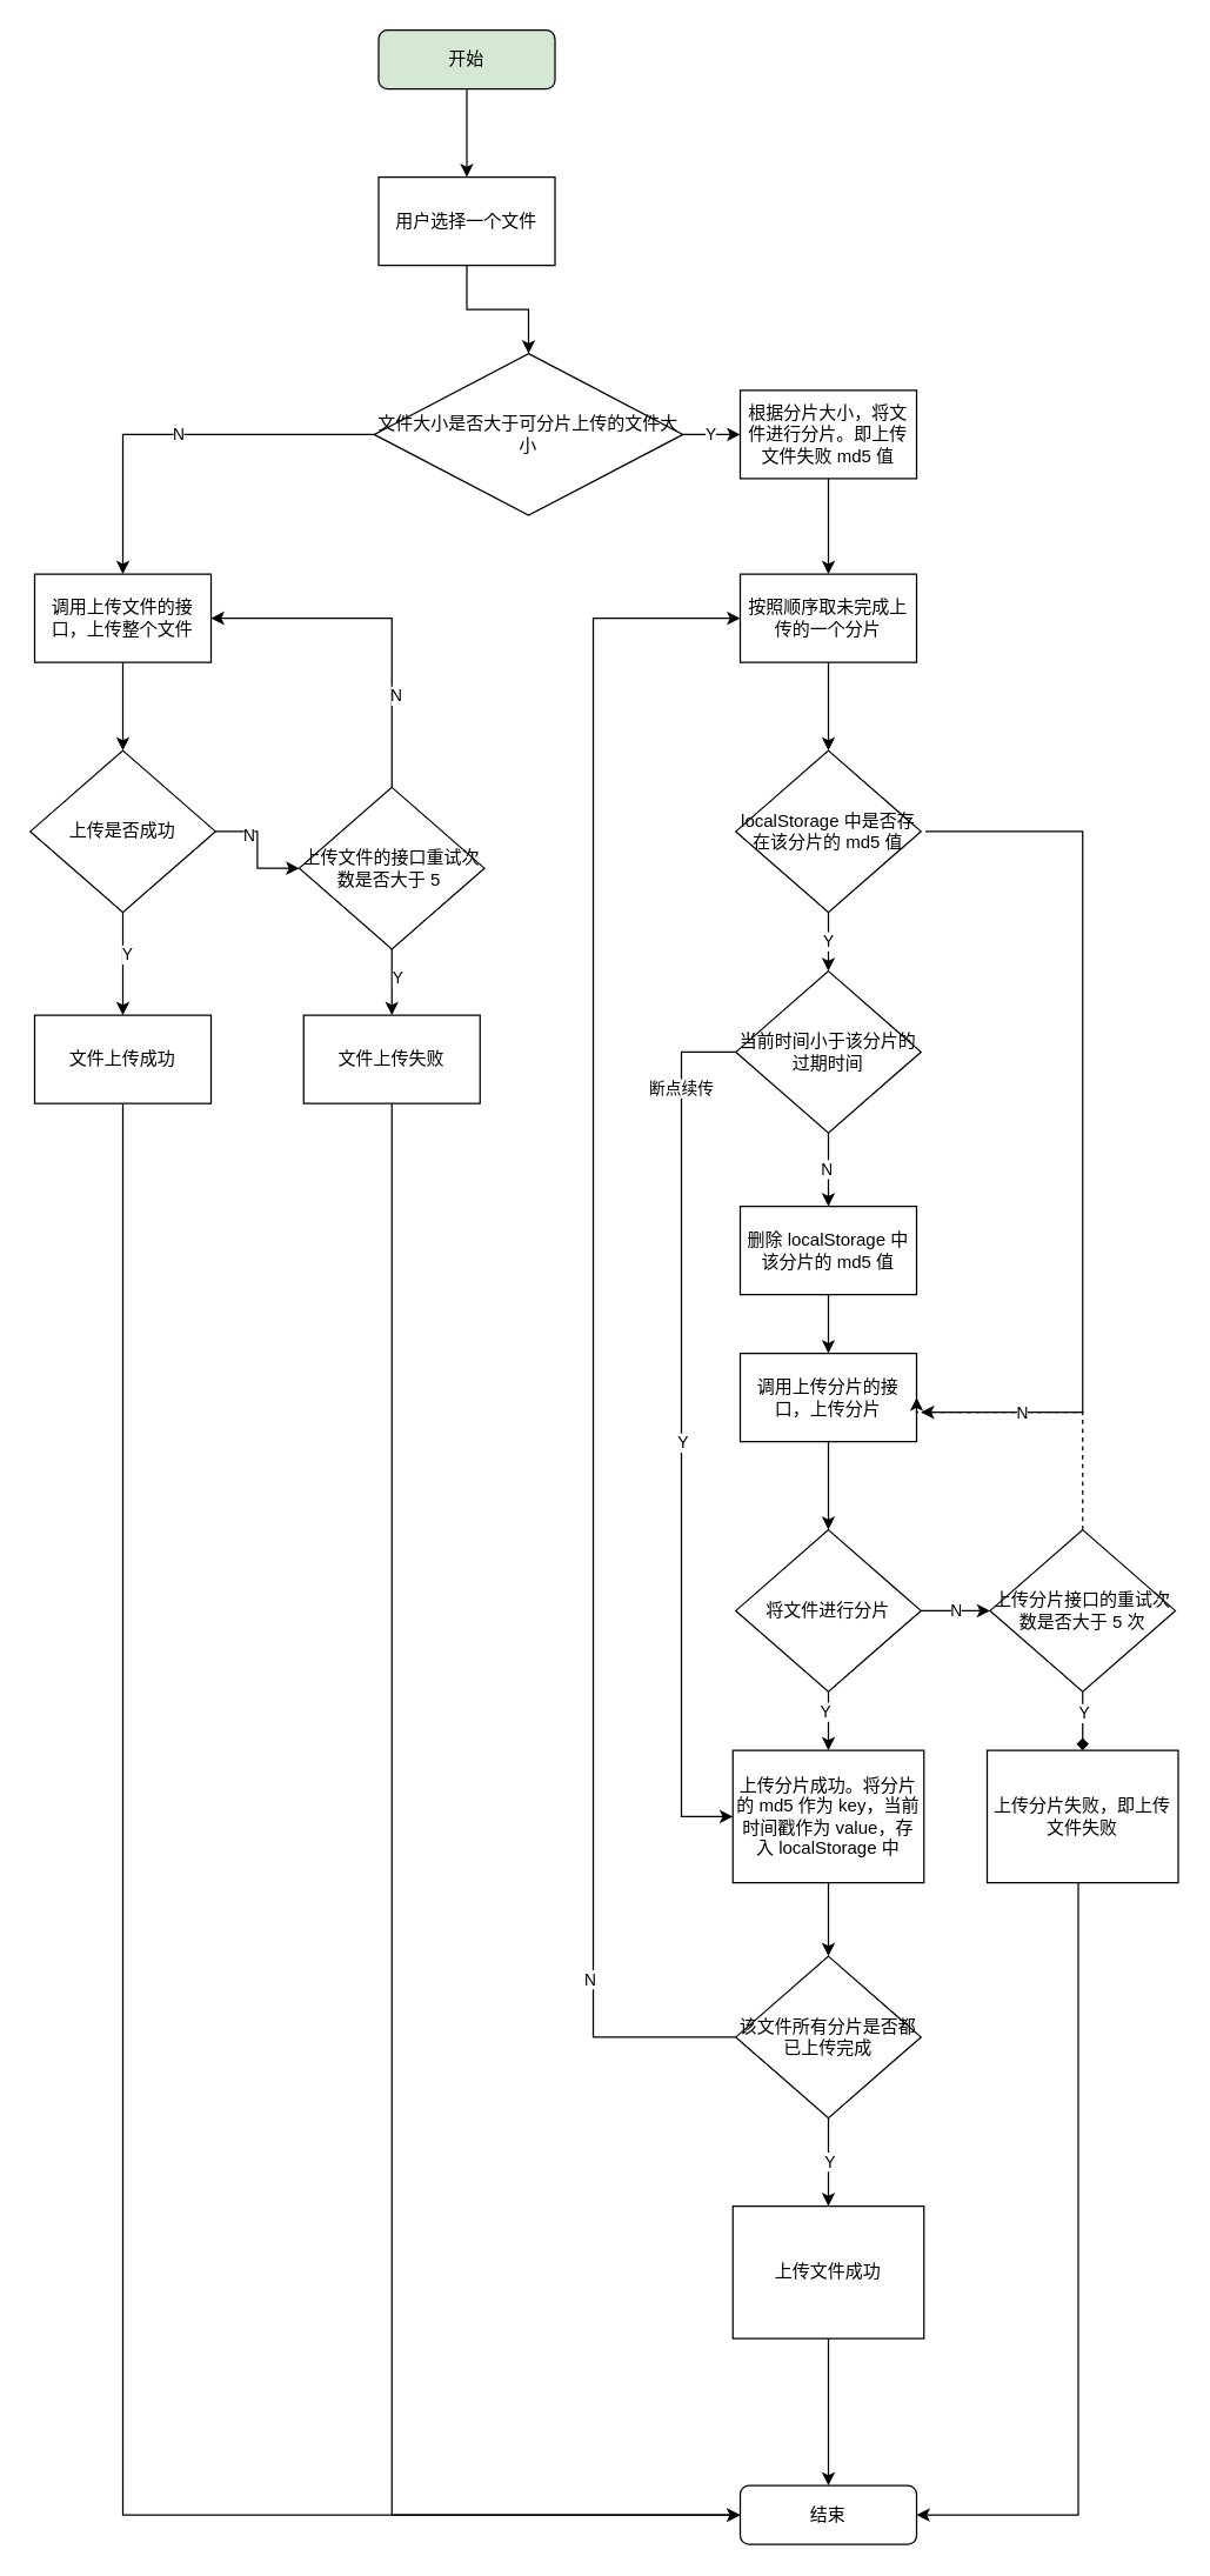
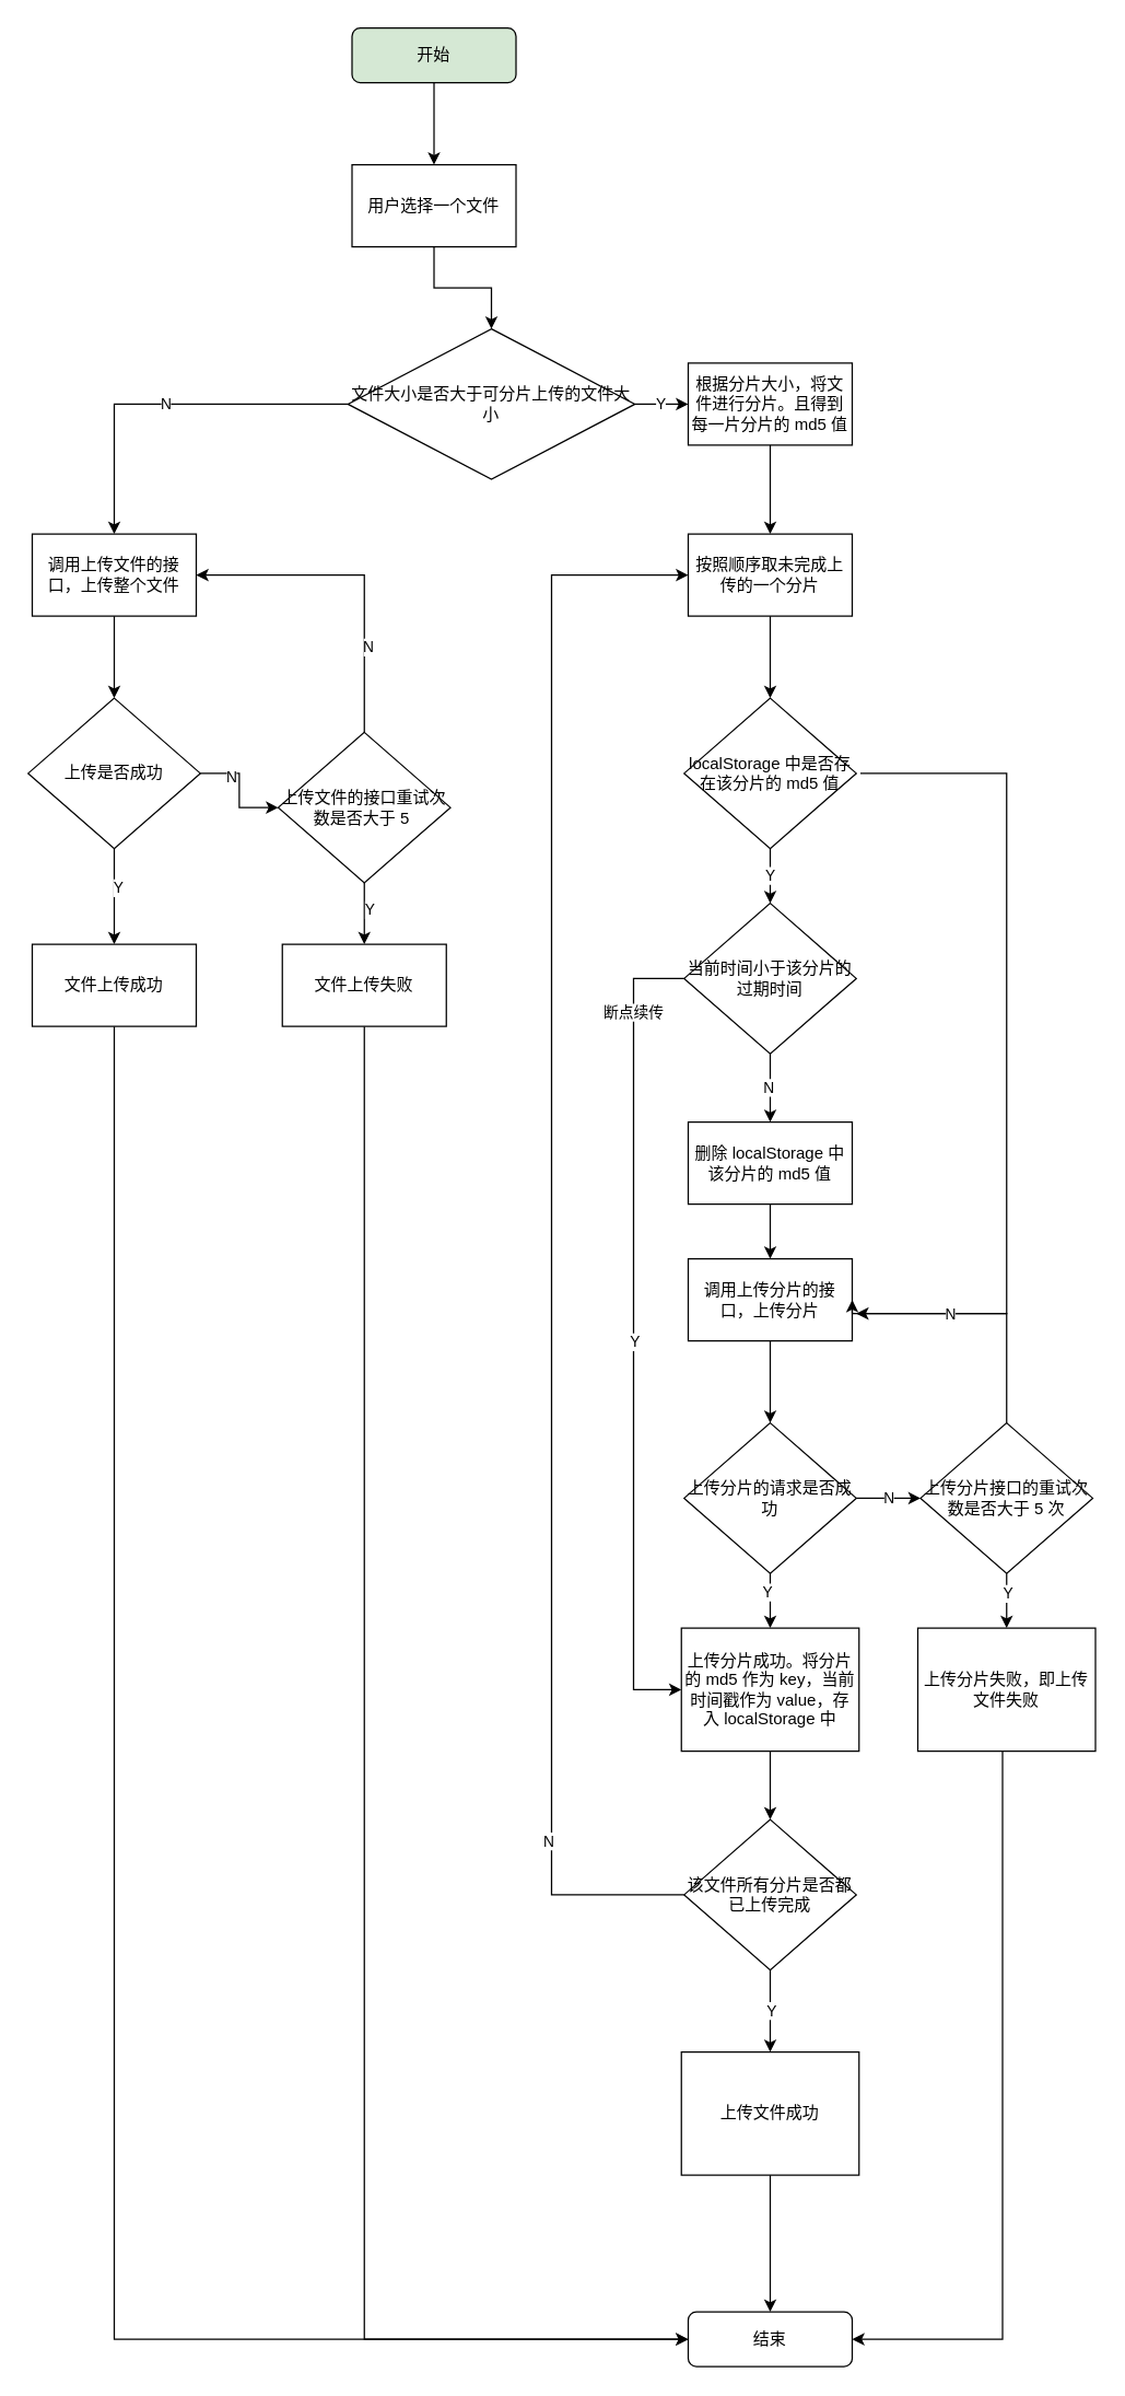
  <mxCell id="0" />
  <mxCell id="1" parent="0" />
  <mxCell id="2" style="edgeStyle=orthogonalEdgeStyle;rounded=0;orthogonalLoop=1;jettySize=auto;html=1;exitX=0.5;exitY=1;exitDx=0;exitDy=0;entryX=0.5;entryY=0;entryDx=0;entryDy=0;" edge="1" parent="1" source="3" target="5"><mxGeometry relative="1" as="geometry" /></mxCell>
  <mxCell id="3" value="开始" style="rounded=1;whiteSpace=wrap;html=1;fontSize=12;glass=0;strokeWidth=1;shadow=0;fillColor=#d5e8d4;" parent="1" vertex="1"><mxGeometry x="257" y="20" width="120" height="40" as="geometry" /></mxCell>
  <mxCell id="4" style="edgeStyle=orthogonalEdgeStyle;rounded=0;orthogonalLoop=1;jettySize=auto;html=1;entryX=0.5;entryY=0;entryDx=0;entryDy=0;" edge="1" parent="1" source="5" target="8"><mxGeometry relative="1" as="geometry" /></mxCell>
  <mxCell id="5" value="用户选择一个文件" style="rounded=0;whiteSpace=wrap;html=1;" vertex="1" parent="1"><mxGeometry x="257" y="120" width="120" height="60" as="geometry" /></mxCell>
  <mxCell id="6" value="N" style="edgeStyle=orthogonalEdgeStyle;rounded=0;orthogonalLoop=1;jettySize=auto;html=1;entryX=0.5;entryY=0;entryDx=0;entryDy=0;" edge="1" parent="1" source="8" target="10"><mxGeometry relative="1" as="geometry" /></mxCell>
  <mxCell id="7" value="Y" style="edgeStyle=orthogonalEdgeStyle;rounded=0;orthogonalLoop=1;jettySize=auto;html=1;entryX=0;entryY=0.5;entryDx=0;entryDy=0;" edge="1" parent="1" source="8" target="26"><mxGeometry relative="1" as="geometry" /></mxCell>
  <mxCell id="8" value="文件大小是否大于可分片上传的文件大小" style="rhombus;whiteSpace=wrap;html=1;" vertex="1" parent="1"><mxGeometry x="254" y="240" width="210" height="110" as="geometry" /></mxCell>
  <mxCell id="9" style="edgeStyle=orthogonalEdgeStyle;rounded=0;orthogonalLoop=1;jettySize=auto;html=1;entryX=0.5;entryY=0;entryDx=0;entryDy=0;" edge="1" parent="1" source="10" target="15"><mxGeometry relative="1" as="geometry" /></mxCell>
  <mxCell id="10" value="调用上传文件的接口，上传整个文件" style="rounded=0;whiteSpace=wrap;html=1;" vertex="1" parent="1"><mxGeometry x="23" y="390" width="120" height="60" as="geometry" /></mxCell>
  <mxCell id="11" value="" style="edgeStyle=orthogonalEdgeStyle;rounded=0;orthogonalLoop=1;jettySize=auto;html=1;" edge="1" parent="1" source="15" target="20"><mxGeometry relative="1" as="geometry" /></mxCell>
  <mxCell id="12" value="N" style="edgeLabel;html=1;align=center;verticalAlign=middle;resizable=0;points=[];" vertex="1" connectable="0" parent="11"><mxGeometry x="-0.462" y="-2" relative="1" as="geometry"><mxPoint as="offset" /></mxGeometry></mxCell>
  <mxCell id="13" style="edgeStyle=orthogonalEdgeStyle;rounded=0;orthogonalLoop=1;jettySize=auto;html=1;entryX=0.5;entryY=0;entryDx=0;entryDy=0;" edge="1" parent="1" source="15" target="24"><mxGeometry relative="1" as="geometry" /></mxCell>
  <mxCell id="14" value="Y" style="edgeLabel;html=1;align=center;verticalAlign=middle;resizable=0;points=[];" vertex="1" connectable="0" parent="13"><mxGeometry x="-0.191" y="2" relative="1" as="geometry"><mxPoint as="offset" /></mxGeometry></mxCell>
  <mxCell id="15" value="上传是否成功" style="rhombus;whiteSpace=wrap;html=1;" vertex="1" parent="1"><mxGeometry x="20" y="510" width="126" height="110" as="geometry" /></mxCell>
  <mxCell id="16" style="edgeStyle=orthogonalEdgeStyle;rounded=0;orthogonalLoop=1;jettySize=auto;html=1;entryX=1;entryY=0.5;entryDx=0;entryDy=0;" edge="1" parent="1" source="20" target="10"><mxGeometry relative="1" as="geometry"><Array as="points"><mxPoint x="266" y="420" /></Array></mxGeometry></mxCell>
  <mxCell id="17" value="N" style="edgeLabel;html=1;align=center;verticalAlign=middle;resizable=0;points=[];" vertex="1" connectable="0" parent="16"><mxGeometry x="-0.474" y="-2" relative="1" as="geometry"><mxPoint as="offset" /></mxGeometry></mxCell>
  <mxCell id="18" style="edgeStyle=orthogonalEdgeStyle;rounded=0;orthogonalLoop=1;jettySize=auto;html=1;entryX=0.5;entryY=0;entryDx=0;entryDy=0;" edge="1" parent="1" source="20" target="22"><mxGeometry relative="1" as="geometry" /></mxCell>
  <mxCell id="19" value="Y" style="edgeLabel;html=1;align=center;verticalAlign=middle;resizable=0;points=[];" vertex="1" connectable="0" parent="18"><mxGeometry x="-0.143" y="3" relative="1" as="geometry"><mxPoint as="offset" /></mxGeometry></mxCell>
  <mxCell id="20" value="上传文件的接口重试次数是否大于 5&amp;nbsp;" style="rhombus;whiteSpace=wrap;html=1;" vertex="1" parent="1"><mxGeometry x="203" y="535" width="126" height="110" as="geometry" /></mxCell>
  <mxCell id="21" style="edgeStyle=orthogonalEdgeStyle;rounded=0;orthogonalLoop=1;jettySize=auto;html=1;entryX=0;entryY=0.5;entryDx=0;entryDy=0;" edge="1" parent="1" source="22" target="60"><mxGeometry relative="1" as="geometry"><Array as="points"><mxPoint x="266" y="1710" /></Array></mxGeometry></mxCell>
  <mxCell id="22" value="文件上传失败" style="rounded=0;whiteSpace=wrap;html=1;" vertex="1" parent="1"><mxGeometry x="206" y="690" width="120" height="60" as="geometry" /></mxCell>
  <mxCell id="23" style="edgeStyle=orthogonalEdgeStyle;rounded=0;orthogonalLoop=1;jettySize=auto;html=1;entryX=0;entryY=0.5;entryDx=0;entryDy=0;" edge="1" parent="1" source="24" target="60"><mxGeometry relative="1" as="geometry"><Array as="points"><mxPoint x="83" y="1710" /></Array></mxGeometry></mxCell>
  <mxCell id="24" value="文件上传成功" style="rounded=0;whiteSpace=wrap;html=1;" vertex="1" parent="1"><mxGeometry x="23" y="690" width="120" height="60" as="geometry" /></mxCell>
  <mxCell id="25" style="edgeStyle=orthogonalEdgeStyle;rounded=0;orthogonalLoop=1;jettySize=auto;html=1;entryX=0.5;entryY=0;entryDx=0;entryDy=0;" edge="1" parent="1" source="26" target="28"><mxGeometry relative="1" as="geometry" /></mxCell>
- <mxCell id="26" value="根据分片大小，将文件进行分片。即上传文件失败 md5 值" style="rounded=0;whiteSpace=wrap;html=1;" vertex="1" parent="1"><mxGeometry x="503" y="265" width="120" height="60" as="geometry" /></mxCell>
+ <mxCell id="26" value="根据分片大小，将文件进行分片。且得到每一片分片的 md5 值" style="rounded=0;whiteSpace=wrap;html=1;" vertex="1" parent="1"><mxGeometry x="503" y="265" width="120" height="60" as="geometry" /></mxCell>
  <mxCell id="27" style="edgeStyle=orthogonalEdgeStyle;rounded=0;orthogonalLoop=1;jettySize=auto;html=1;entryX=0.5;entryY=0;entryDx=0;entryDy=0;" edge="1" parent="1" source="28" target="31"><mxGeometry relative="1" as="geometry" /></mxCell>
  <mxCell id="28" value="按照顺序取未完成上传的一个分片" style="rounded=0;whiteSpace=wrap;html=1;" vertex="1" parent="1"><mxGeometry x="503" y="390" width="120" height="60" as="geometry" /></mxCell>
  <mxCell id="29" value="Y" style="edgeStyle=orthogonalEdgeStyle;rounded=0;orthogonalLoop=1;jettySize=auto;html=1;entryX=0.5;entryY=0;entryDx=0;entryDy=0;" edge="1" parent="1" source="31" target="37"><mxGeometry relative="1" as="geometry" /></mxCell>
  <mxCell id="30" style="edgeStyle=orthogonalEdgeStyle;rounded=0;orthogonalLoop=1;jettySize=auto;html=1;entryX=1;entryY=0.5;entryDx=0;entryDy=0;exitX=1;exitY=0.5;exitDx=0;exitDy=0;" edge="1" parent="1"><mxGeometry relative="1" as="geometry"><mxPoint x="626" y="960" as="targetPoint" /><mxPoint x="629" y="565" as="sourcePoint" /><Array as="points"><mxPoint x="736" y="565" /><mxPoint x="736" y="960" /></Array></mxGeometry></mxCell>
  <mxCell id="31" value="localStorage 中是否存在该分片的 md5 值" style="rhombus;whiteSpace=wrap;html=1;" vertex="1" parent="1"><mxGeometry x="500" y="510" width="126" height="110" as="geometry" /></mxCell>
  <mxCell id="32" style="edgeStyle=orthogonalEdgeStyle;rounded=0;orthogonalLoop=1;jettySize=auto;html=1;entryX=0.5;entryY=0;entryDx=0;entryDy=0;" edge="1" parent="1" source="37" target="39"><mxGeometry relative="1" as="geometry" /></mxCell>
  <mxCell id="33" value="N" style="edgeLabel;html=1;align=center;verticalAlign=middle;resizable=0;points=[];" vertex="1" connectable="0" parent="32"><mxGeometry x="-0.033" y="-2" relative="1" as="geometry"><mxPoint as="offset" /></mxGeometry></mxCell>
  <mxCell id="34" style="edgeStyle=orthogonalEdgeStyle;rounded=0;orthogonalLoop=1;jettySize=auto;html=1;entryX=0;entryY=0.5;entryDx=0;entryDy=0;" edge="1" parent="1" source="37" target="52"><mxGeometry relative="1" as="geometry"><mxPoint x="463" y="1240" as="targetPoint" /><Array as="points"><mxPoint x="463" y="715" /><mxPoint x="463" y="1235" /></Array></mxGeometry></mxCell>
  <mxCell id="35" value="Y" style="edgeLabel;html=1;align=center;verticalAlign=middle;resizable=0;points=[];" vertex="1" connectable="0" parent="34"><mxGeometry x="0.006" y="3" relative="1" as="geometry"><mxPoint x="-3" y="4.5" as="offset" /></mxGeometry></mxCell>
  <mxCell id="36" value="断点续传" style="edgeLabel;html=1;align=center;verticalAlign=middle;resizable=0;points=[];" vertex="1" connectable="0" parent="34"><mxGeometry x="-0.793" y="-1" relative="1" as="geometry"><mxPoint as="offset" /></mxGeometry></mxCell>
  <mxCell id="37" value="当前时间小于该分片的过期时间" style="rhombus;whiteSpace=wrap;html=1;" vertex="1" parent="1"><mxGeometry x="500" y="660" width="126" height="110" as="geometry" /></mxCell>
  <mxCell id="38" style="edgeStyle=orthogonalEdgeStyle;rounded=0;orthogonalLoop=1;jettySize=auto;html=1;entryX=0.5;entryY=0;entryDx=0;entryDy=0;" edge="1" parent="1" source="39" target="41"><mxGeometry relative="1" as="geometry" /></mxCell>
  <mxCell id="39" value="删除 localStorage 中该分片的 md5 值" style="rounded=0;whiteSpace=wrap;html=1;" vertex="1" parent="1"><mxGeometry x="503" y="820" width="120" height="60" as="geometry" /></mxCell>
  <mxCell id="40" style="edgeStyle=orthogonalEdgeStyle;rounded=0;orthogonalLoop=1;jettySize=auto;html=1;entryX=0.5;entryY=0;entryDx=0;entryDy=0;" edge="1" parent="1" source="41" target="45"><mxGeometry relative="1" as="geometry" /></mxCell>
  <mxCell id="41" value="调用上传分片的接口，上传分片" style="rounded=0;whiteSpace=wrap;html=1;" vertex="1" parent="1"><mxGeometry x="503" y="920" width="120" height="60" as="geometry" /></mxCell>
  <mxCell id="42" value="N" style="edgeStyle=orthogonalEdgeStyle;rounded=0;orthogonalLoop=1;jettySize=auto;html=1;exitX=1;exitY=0.5;exitDx=0;exitDy=0;entryX=0;entryY=0.5;entryDx=0;entryDy=0;" edge="1" parent="1" source="45" target="50"><mxGeometry relative="1" as="geometry" /></mxCell>
  <mxCell id="43" style="edgeStyle=orthogonalEdgeStyle;rounded=0;orthogonalLoop=1;jettySize=auto;html=1;entryX=0.5;entryY=0;entryDx=0;entryDy=0;" edge="1" parent="1" source="45" target="52"><mxGeometry relative="1" as="geometry" /></mxCell>
  <mxCell id="44" value="Y" style="edgeLabel;html=1;align=center;verticalAlign=middle;resizable=0;points=[];" vertex="1" connectable="0" parent="43"><mxGeometry x="-0.333" y="-3" relative="1" as="geometry"><mxPoint as="offset" /></mxGeometry></mxCell>
- <mxCell id="45" value="将文件进行分片" style="rhombus;whiteSpace=wrap;html=1;" vertex="1" parent="1"><mxGeometry x="500" y="1040" width="126" height="110" as="geometry" /></mxCell>
- <mxCell id="46" style="edgeStyle=orthogonalEdgeStyle;rounded=0;orthogonalLoop=1;jettySize=auto;html=1;entryX=1;entryY=0.5;entryDx=0;entryDy=0;dashed=1;" edge="1" parent="1" source="50" target="41"><mxGeometry relative="1" as="geometry"><Array as="points"><mxPoint x="736" y="960" /></Array></mxGeometry></mxCell>
+ <mxCell id="45" value="上传分片的请求是否成功" style="rhombus;whiteSpace=wrap;html=1;" vertex="1" parent="1"><mxGeometry x="500" y="1040" width="126" height="110" as="geometry" /></mxCell>
+ <mxCell id="46" style="edgeStyle=orthogonalEdgeStyle;rounded=0;orthogonalLoop=1;jettySize=auto;html=1;entryX=1;entryY=0.5;entryDx=0;entryDy=0;" edge="1" parent="1" source="50" target="41"><mxGeometry relative="1" as="geometry"><Array as="points"><mxPoint x="736" y="960" /></Array></mxGeometry></mxCell>
  <mxCell id="47" value="N" style="edgeLabel;html=1;align=center;verticalAlign=middle;resizable=0;points=[];" vertex="1" connectable="0" parent="46"><mxGeometry x="0.199" relative="1" as="geometry"><mxPoint as="offset" /></mxGeometry></mxCell>
- <mxCell id="48" style="edgeStyle=orthogonalEdgeStyle;rounded=0;orthogonalLoop=1;jettySize=auto;html=1;entryX=0.5;entryY=0;entryDx=0;entryDy=0;endArrow=diamond;" edge="1" parent="1" source="50" target="59"><mxGeometry relative="1" as="geometry" /></mxCell>
+ <mxCell id="48" style="edgeStyle=orthogonalEdgeStyle;rounded=0;orthogonalLoop=1;jettySize=auto;html=1;entryX=0.5;entryY=0;entryDx=0;entryDy=0;" edge="1" parent="1" source="50" target="59"><mxGeometry relative="1" as="geometry" /></mxCell>
  <mxCell id="49" value="Y" style="edgeLabel;html=1;align=center;verticalAlign=middle;resizable=0;points=[];" vertex="1" connectable="0" parent="48"><mxGeometry x="-0.292" relative="1" as="geometry"><mxPoint as="offset" /></mxGeometry></mxCell>
  <mxCell id="50" value="上传分片接口的重试次数是否大于 5 次" style="rhombus;whiteSpace=wrap;html=1;" vertex="1" parent="1"><mxGeometry x="673" y="1040" width="126" height="110" as="geometry" /></mxCell>
  <mxCell id="51" style="edgeStyle=orthogonalEdgeStyle;rounded=0;orthogonalLoop=1;jettySize=auto;html=1;entryX=0.5;entryY=0;entryDx=0;entryDy=0;" edge="1" parent="1" source="52" target="57"><mxGeometry relative="1" as="geometry" /></mxCell>
  <mxCell id="52" value="上传分片成功。将分片的 md5 作为 key，当前时间戳作为 value，存入 localStorage 中" style="rounded=0;whiteSpace=wrap;html=1;" vertex="1" parent="1"><mxGeometry x="498" y="1190" width="130" height="90" as="geometry" /></mxCell>
  <mxCell id="53" style="edgeStyle=orthogonalEdgeStyle;rounded=0;orthogonalLoop=1;jettySize=auto;html=1;entryX=0;entryY=0.5;entryDx=0;entryDy=0;" edge="1" parent="1" source="57" target="28"><mxGeometry relative="1" as="geometry"><Array as="points"><mxPoint x="403" y="1385" /><mxPoint x="403" y="420" /></Array></mxGeometry></mxCell>
  <mxCell id="54" value="N" style="edgeLabel;html=1;align=center;verticalAlign=middle;resizable=0;points=[];" vertex="1" connectable="0" parent="53"><mxGeometry x="-0.764" y="3" relative="1" as="geometry"><mxPoint as="offset" /></mxGeometry></mxCell>
  <mxCell id="55" style="edgeStyle=orthogonalEdgeStyle;rounded=0;orthogonalLoop=1;jettySize=auto;html=1;entryX=0.5;entryY=0;entryDx=0;entryDy=0;" edge="1" parent="1" source="57" target="62"><mxGeometry relative="1" as="geometry" /></mxCell>
  <mxCell id="56" value="Y" style="edgeLabel;html=1;align=center;verticalAlign=middle;resizable=0;points=[];" vertex="1" connectable="0" parent="55"><mxGeometry x="-0.028" y="-3" relative="1" as="geometry"><mxPoint x="3" as="offset" /></mxGeometry></mxCell>
  <mxCell id="57" value="该文件所有分片是否都已上传完成" style="rhombus;whiteSpace=wrap;html=1;" vertex="1" parent="1"><mxGeometry x="500" y="1330" width="126" height="110" as="geometry" /></mxCell>
  <mxCell id="58" style="edgeStyle=orthogonalEdgeStyle;rounded=0;orthogonalLoop=1;jettySize=auto;html=1;entryX=1;entryY=0.5;entryDx=0;entryDy=0;" edge="1" parent="1" source="59" target="60"><mxGeometry relative="1" as="geometry"><Array as="points"><mxPoint x="733" y="1710" /></Array></mxGeometry></mxCell>
  <mxCell id="59" value="上传分片失败，即上传文件失败" style="rounded=0;whiteSpace=wrap;html=1;" vertex="1" parent="1"><mxGeometry x="671" y="1190" width="130" height="90" as="geometry" /></mxCell>
  <mxCell id="60" value="结束" style="rounded=1;whiteSpace=wrap;html=1;fontSize=12;glass=0;strokeWidth=1;shadow=0;" vertex="1" parent="1"><mxGeometry x="503" y="1690" width="120" height="40" as="geometry" /></mxCell>
  <mxCell id="61" style="edgeStyle=orthogonalEdgeStyle;rounded=0;orthogonalLoop=1;jettySize=auto;html=1;entryX=0.5;entryY=0;entryDx=0;entryDy=0;" edge="1" parent="1" source="62" target="60"><mxGeometry relative="1" as="geometry" /></mxCell>
  <mxCell id="62" value="上传文件成功" style="rounded=0;whiteSpace=wrap;html=1;" vertex="1" parent="1"><mxGeometry x="498" y="1500" width="130" height="90" as="geometry" /></mxCell>
